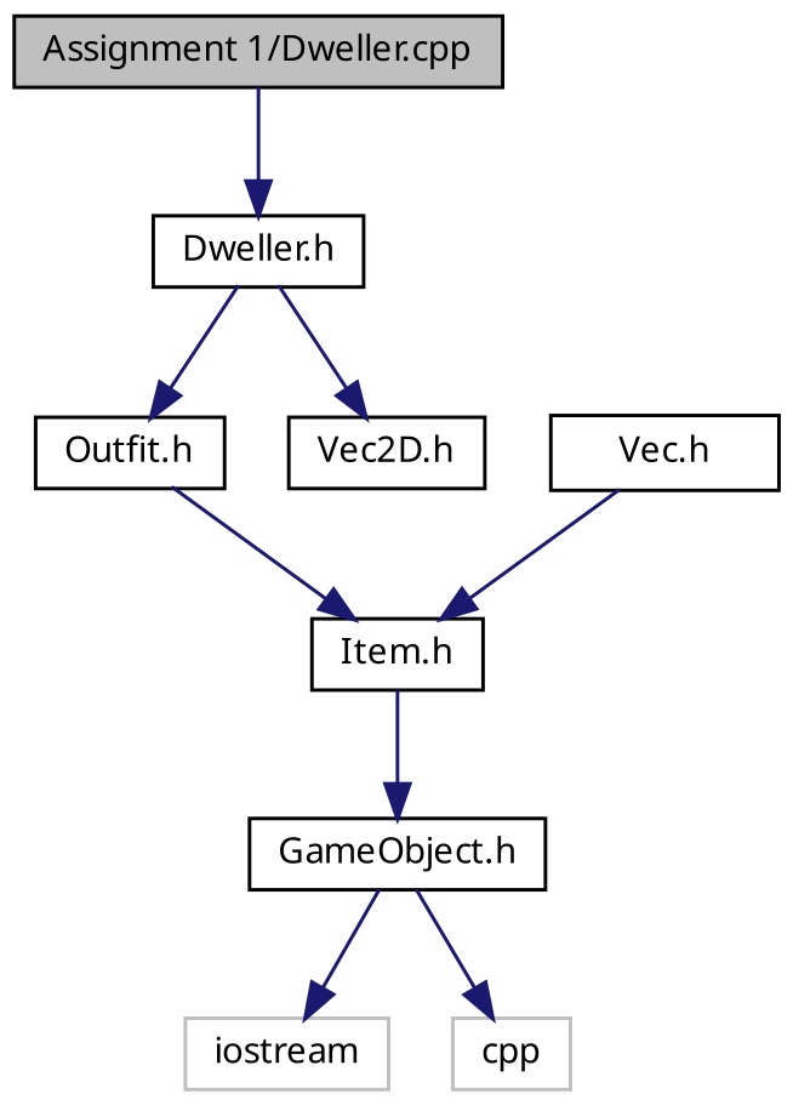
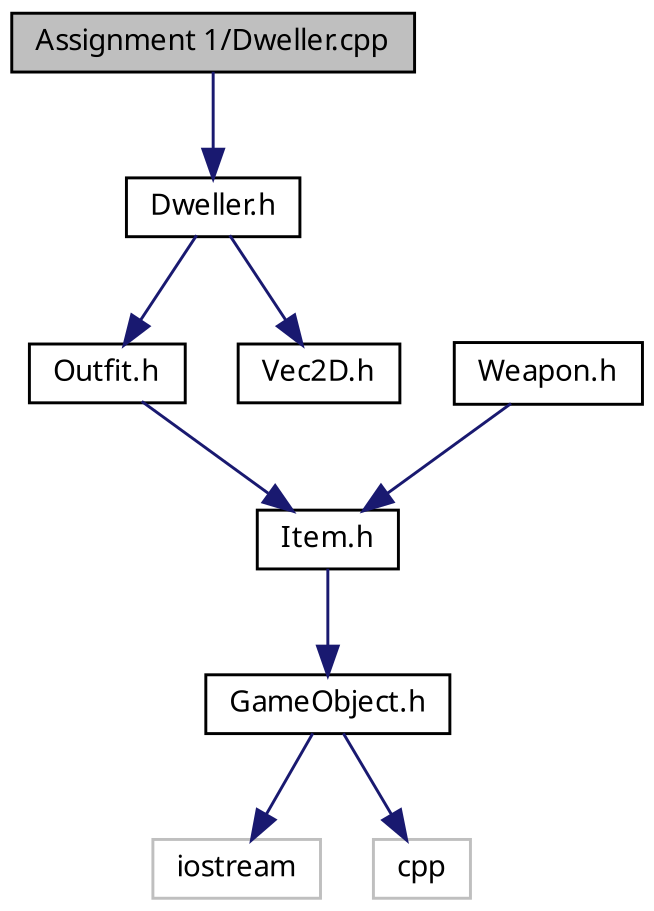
  digraph {
    fontname="Noto Sans"
    node [color=black fontname="Noto Sans" fontsize=10 shape=record]
    edge [color=midnightblue fontname="Noto Sans" fontsize=10 labelfontname=Helvetica labelfontsize=10 style=solid]
    n1 [fillcolor=grey75 fontcolor=black height=0.2 label="Assignment 1/Dweller.cpp" style=filled width=0.4]
    n2 [height=0.2 label="Dweller.h" width=0.4]
    n3 [height=0.2 label="Outfit.h" width=0.4]
    n4 [height=0.2 label="Vec2D.h" width=0.4]
    n5 [height=0.2 label="Item.h" width=0.4]
-   n6 [height=0.2 label="Vec.h" width=0.4]
+   n6 [height=0.2 label="Weapon.h" width=0.4]
    n7 [height=0.2 label="GameObject.h" width=0.4]
    n8 [color=grey75 height=0.2 label=iostream width=0.4]
    n9 [color=grey75 height=0.2 label=cpp width=0.4]
    n1 -> n2
    n2 -> n3
    n2 -> n4
    n3 -> n5
    n5 -> n7
    n6 -> n5
    n7 -> n8
    n7 -> n9
  }
